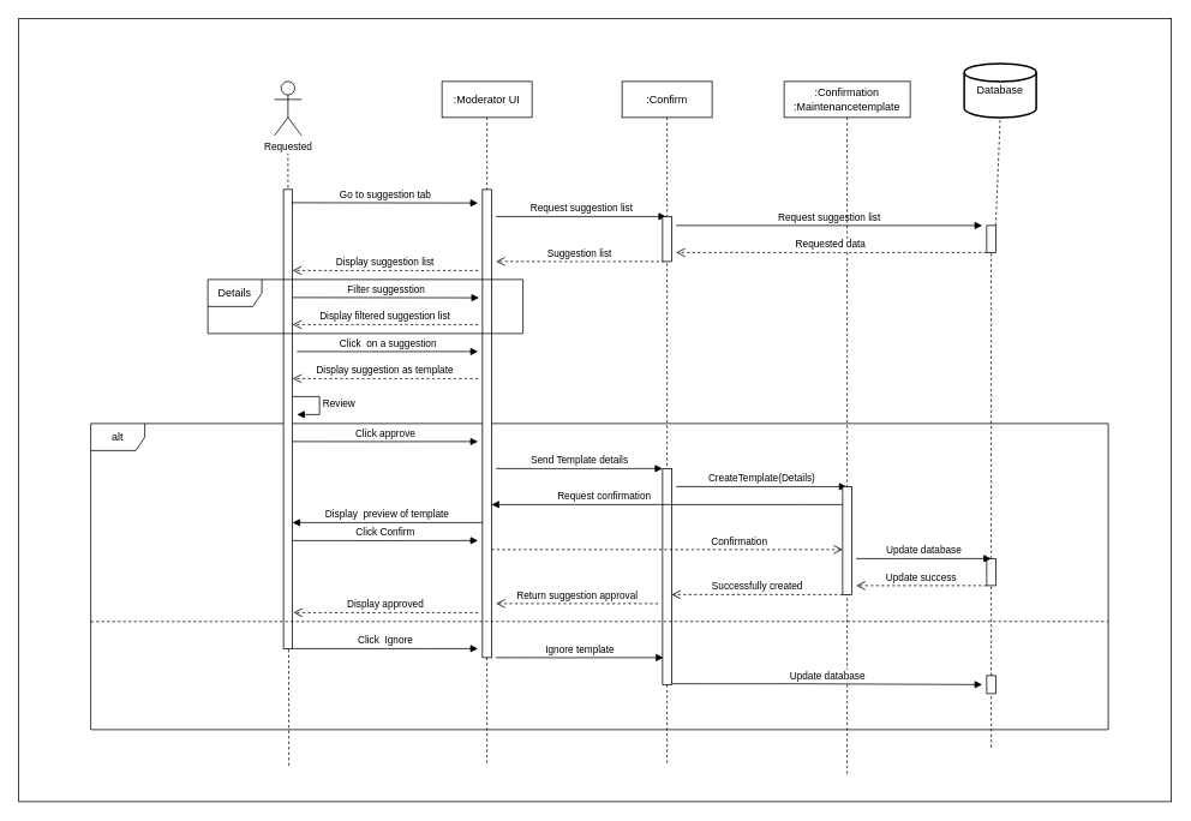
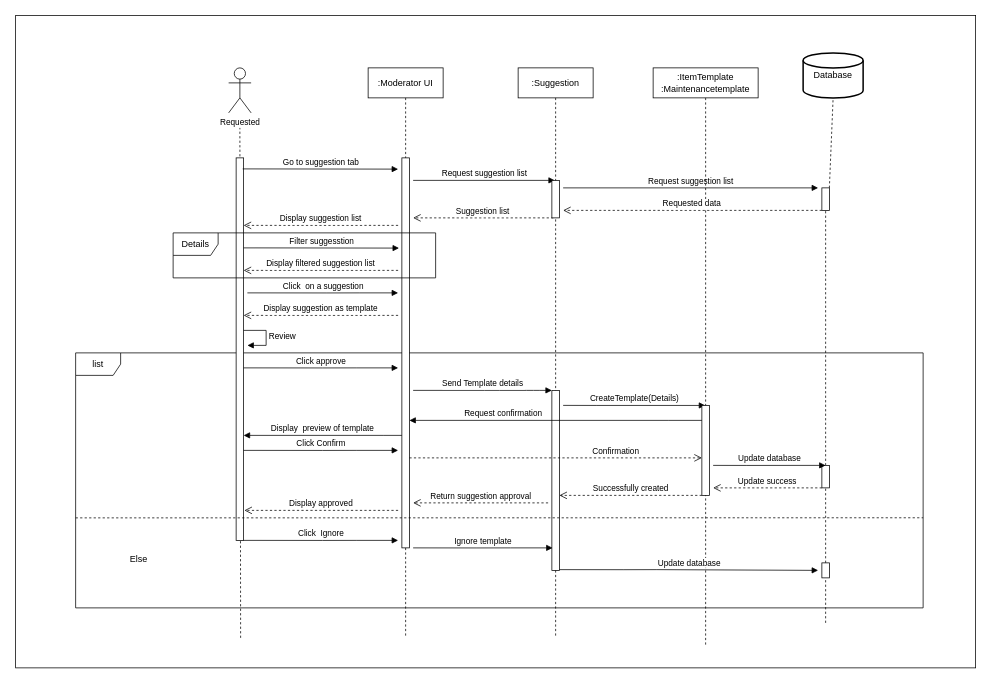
  <mxCell id="0" />
  <mxCell id="1" parent="0" />
- <mxCell id="2" value="alt" style="shape=umlFrame;whiteSpace=wrap;html=1;" vertex="1" parent="1"><mxGeometry x="100" y="470" width="1130" height="340" as="geometry" /></mxCell>
+ <mxCell id="2" value="list" style="shape=umlFrame;whiteSpace=wrap;html=1;" vertex="1" parent="1"><mxGeometry x="100" y="470" width="1130" height="340" as="geometry" /></mxCell>
  <mxCell id="3" value=":Moderator UI" style="shape=umlLifeline;perimeter=lifelinePerimeter;container=1;collapsible=0;recursiveResize=0;rounded=0;shadow=0;strokeWidth=1;" vertex="1" parent="1"><mxGeometry x="490" y="90" width="100" height="760" as="geometry" /></mxCell>
  <mxCell id="4" value="" style="points=[];perimeter=orthogonalPerimeter;rounded=0;shadow=0;strokeWidth=1;" vertex="1" parent="3"><mxGeometry x="45" y="120" width="10" height="520" as="geometry" /></mxCell>
  <mxCell id="5" value="Display filtered suggestion list" style="verticalAlign=bottom;endArrow=open;dashed=1;endSize=8;shadow=0;strokeWidth=1;" edge="1" parent="3"><mxGeometry relative="1" as="geometry"><mxPoint x="-166" y="270" as="targetPoint" /><mxPoint x="40" y="270" as="sourcePoint" /></mxGeometry></mxCell>
  <mxCell id="6" value="Display approved" style="html=1;verticalAlign=bottom;endArrow=open;dashed=1;endSize=8;rounded=0;fontSize=11;entryX=1;entryY=0.8;entryDx=0;entryDy=0;entryPerimeter=0;" edge="1" parent="3"><mxGeometry relative="1" as="geometry"><mxPoint x="40" y="590" as="sourcePoint" /><mxPoint x="-165" y="590" as="targetPoint" /></mxGeometry></mxCell>
- <mxCell id="7" value=":Confirm" style="shape=umlLifeline;perimeter=lifelinePerimeter;container=1;collapsible=0;recursiveResize=0;rounded=0;shadow=0;strokeWidth=1;" vertex="1" parent="1"><mxGeometry x="690" y="90" width="100" height="760" as="geometry" /></mxCell>
+ <mxCell id="7" value=":Suggestion" style="shape=umlLifeline;perimeter=lifelinePerimeter;container=1;collapsible=0;recursiveResize=0;rounded=0;shadow=0;strokeWidth=1;" vertex="1" parent="1"><mxGeometry x="690" y="90" width="100" height="760" as="geometry" /></mxCell>
  <mxCell id="8" value="" style="points=[];perimeter=orthogonalPerimeter;rounded=0;shadow=0;strokeWidth=1;" vertex="1" parent="7"><mxGeometry x="45" y="430" width="10" height="240" as="geometry" /></mxCell>
  <mxCell id="9" value="Request suggestion list" style="html=1;verticalAlign=bottom;endArrow=block;rounded=0;fontSize=11;exitX=1.379;exitY=0.086;exitDx=0;exitDy=0;exitPerimeter=0;entryX=0.4;entryY=0;entryDx=0;entryDy=0;entryPerimeter=0;" edge="1" parent="7" target="11"><mxGeometry width="80" relative="1" as="geometry"><mxPoint x="-140" y="150.0" as="sourcePoint" /><mxPoint x="40" y="150" as="targetPoint" /></mxGeometry></mxCell>
  <mxCell id="10" value="Suggestion list" style="verticalAlign=bottom;endArrow=open;dashed=1;endSize=8;shadow=0;strokeWidth=1;" edge="1" parent="7"><mxGeometry relative="1" as="geometry"><mxPoint x="-140" y="200" as="targetPoint" /><mxPoint x="47" y="200" as="sourcePoint" /></mxGeometry></mxCell>
  <mxCell id="11" value="" style="html=1;points=[];perimeter=orthogonalPerimeter;fontSize=11;" vertex="1" parent="7"><mxGeometry x="45" y="150" width="10" height="50" as="geometry" /></mxCell>
  <mxCell id="12" value="Return suggestion approval" style="html=1;verticalAlign=bottom;endArrow=open;dashed=1;endSize=8;rounded=0;fontSize=11;" edge="1" parent="7"><mxGeometry relative="1" as="geometry"><mxPoint x="40" y="580" as="sourcePoint" /><mxPoint x="-140" y="580" as="targetPoint" /></mxGeometry></mxCell>
  <mxCell id="13" value="&lt;font style=&quot;font-size: 11px;&quot;&gt;Requested&lt;/font&gt;" style="shape=umlActor;verticalLabelPosition=bottom;verticalAlign=top;html=1;fontSize=4;" vertex="1" parent="1"><mxGeometry x="304" y="90" width="30" height="60" as="geometry" /></mxCell>
  <mxCell id="14" value="" style="endArrow=none;dashed=1;html=1;rounded=0;fontSize=9;startArrow=none;" edge="1" parent="1"><mxGeometry width="50" height="50" relative="1" as="geometry"><mxPoint x="320" y="850" as="sourcePoint" /><mxPoint x="319" y="170" as="targetPoint" /></mxGeometry></mxCell>
  <mxCell id="15" value="" style="html=1;points=[];perimeter=orthogonalPerimeter;fontSize=9;" vertex="1" parent="1"><mxGeometry x="314" y="210" width="10" height="510" as="geometry" /></mxCell>
  <mxCell id="16" value="Database" style="strokeWidth=2;html=1;shape=mxgraph.flowchart.database;whiteSpace=wrap;" vertex="1" parent="1"><mxGeometry x="1070" y="70" width="80" height="60" as="geometry" /></mxCell>
  <mxCell id="17" value="" style="endArrow=none;dashed=1;html=1;rounded=0;entryX=0.5;entryY=1;entryDx=0;entryDy=0;entryPerimeter=0;startArrow=none;" edge="1" parent="1" source="38" target="16"><mxGeometry width="50" height="50" relative="1" as="geometry"><mxPoint x="1100" y="710" as="sourcePoint" /><mxPoint x="1100" y="150" as="targetPoint" /></mxGeometry></mxCell>
  <mxCell id="18" value="Go to suggestion tab" style="html=1;verticalAlign=bottom;endArrow=block;rounded=0;fontSize=11;exitX=1.379;exitY=0.086;exitDx=0;exitDy=0;exitPerimeter=0;" edge="1" parent="1"><mxGeometry width="80" relative="1" as="geometry"><mxPoint x="322.79" y="224.7" as="sourcePoint" /><mxPoint x="530" y="225" as="targetPoint" /></mxGeometry></mxCell>
  <mxCell id="19" value="Click&amp;nbsp; on a suggestion" style="html=1;verticalAlign=bottom;endArrow=block;rounded=0;fontSize=11;exitX=1;exitY=0.622;exitDx=0;exitDy=0;exitPerimeter=0;" edge="1" parent="1"><mxGeometry width="80" relative="1" as="geometry"><mxPoint x="329" y="390" as="sourcePoint" /><mxPoint x="530" y="390" as="targetPoint" /><Array as="points"><mxPoint x="434" y="390.1" /><mxPoint x="479" y="390" /></Array></mxGeometry></mxCell>
  <mxCell id="20" value="" style="endArrow=none;dashed=1;html=1;rounded=0;entryX=0.5;entryY=1;entryDx=0;entryDy=0;entryPerimeter=0;startArrow=none;" edge="1" parent="1" source="45"><mxGeometry width="50" height="50" relative="1" as="geometry"><mxPoint x="1100" y="830" as="sourcePoint" /><mxPoint x="1100" y="620" as="targetPoint" /></mxGeometry></mxCell>
  <mxCell id="21" value="CreateTemplate(Details)" style="html=1;verticalAlign=bottom;endArrow=block;rounded=0;fontSize=11;" edge="1" parent="1" target="27"><mxGeometry width="80" relative="1" as="geometry"><mxPoint x="750" y="540" as="sourcePoint" /><mxPoint x="910" y="540.1" as="targetPoint" /><Array as="points"><mxPoint x="795" y="540.1" /></Array></mxGeometry></mxCell>
+ <mxCell id="22" value="Else" style="text;html=1;align=center;verticalAlign=middle;resizable=0;points=[];autosize=1;strokeColor=none;fillColor=none;" vertex="1" parent="1"><mxGeometry x="159" y="730" width="50" height="30" as="geometry" /></mxCell>
  <mxCell id="23" value="Display suggestion as template" style="verticalAlign=bottom;endArrow=open;dashed=1;endSize=8;shadow=0;strokeWidth=1;" edge="1" parent="1"><mxGeometry relative="1" as="geometry"><mxPoint x="324" y="420" as="targetPoint" /><mxPoint x="530" y="420" as="sourcePoint" /></mxGeometry></mxCell>
  <mxCell id="24" value="Click approve" style="html=1;verticalAlign=bottom;endArrow=block;rounded=0;fontSize=11;exitX=1;exitY=0.622;exitDx=0;exitDy=0;exitPerimeter=0;" edge="1" parent="1"><mxGeometry width="80" relative="1" as="geometry"><mxPoint x="324" y="490" as="sourcePoint" /><mxPoint x="530" y="490" as="targetPoint" /><Array as="points"><mxPoint x="429" y="490.1" /><mxPoint x="474" y="490" /></Array></mxGeometry></mxCell>
  <mxCell id="25" value="" style="endArrow=none;dashed=1;html=1;rounded=0;entryX=1;entryY=0.529;entryDx=0;entryDy=0;entryPerimeter=0;" edge="1" parent="1"><mxGeometry width="50" height="50" relative="1" as="geometry"><mxPoint x="100" y="690" as="sourcePoint" /><mxPoint x="1230" y="689.86" as="targetPoint" /></mxGeometry></mxCell>
  <mxCell id="26" value="Request suggestion list" style="html=1;verticalAlign=bottom;endArrow=block;rounded=0;fontSize=11;" edge="1" parent="1"><mxGeometry width="80" relative="1" as="geometry"><mxPoint x="750" y="250" as="sourcePoint" /><mxPoint x="1090" y="250" as="targetPoint" /></mxGeometry></mxCell>
- <mxCell id="27" value="&lt;div&gt;:Confirmation&lt;/div&gt;&lt;div&gt;:Maintenancetemplate&lt;br&gt;&lt;/div&gt;" style="shape=umlLifeline;perimeter=lifelinePerimeter;whiteSpace=wrap;html=1;container=1;collapsible=0;recursiveResize=0;outlineConnect=0;" vertex="1" parent="1"><mxGeometry x="870" y="90" width="140" height="770" as="geometry" /></mxCell>
+ <mxCell id="27" value="&lt;div&gt;:ItemTemplate&lt;/div&gt;&lt;div&gt;:Maintenancetemplate&lt;br&gt;&lt;/div&gt;" style="shape=umlLifeline;perimeter=lifelinePerimeter;whiteSpace=wrap;html=1;container=1;collapsible=0;recursiveResize=0;outlineConnect=0;" vertex="1" parent="1"><mxGeometry x="870" y="90" width="140" height="770" as="geometry" /></mxCell>
  <mxCell id="28" value="" style="html=1;points=[];perimeter=orthogonalPerimeter;fontSize=11;" vertex="1" parent="27"><mxGeometry x="65" y="450" width="10" height="120" as="geometry" /></mxCell>
  <mxCell id="29" value="Update database" style="html=1;verticalAlign=bottom;endArrow=block;rounded=0;fontSize=11;" edge="1" parent="27"><mxGeometry width="80" relative="1" as="geometry"><mxPoint x="-125" y="669" as="sourcePoint" /><mxPoint x="220" y="670" as="targetPoint" /><Array as="points"><mxPoint x="-40" y="669.1" /><mxPoint x="5" y="669" /></Array></mxGeometry></mxCell>
  <mxCell id="30" value="Requested data" style="verticalAlign=bottom;endArrow=open;dashed=1;endSize=8;shadow=0;strokeWidth=1;" edge="1" parent="1"><mxGeometry relative="1" as="geometry"><mxPoint x="750" y="280" as="targetPoint" /><mxPoint x="1095" y="280" as="sourcePoint" /></mxGeometry></mxCell>
  <mxCell id="31" value="Display suggestion list" style="verticalAlign=bottom;endArrow=open;dashed=1;endSize=8;shadow=0;strokeWidth=1;" edge="1" parent="1"><mxGeometry relative="1" as="geometry"><mxPoint x="324" y="300" as="targetPoint" /><mxPoint x="530" y="300" as="sourcePoint" /></mxGeometry></mxCell>
  <mxCell id="32" value="Filter suggesstion" style="html=1;verticalAlign=bottom;endArrow=block;rounded=0;fontSize=11;exitX=1.379;exitY=0.086;exitDx=0;exitDy=0;exitPerimeter=0;" edge="1" parent="1"><mxGeometry width="80" relative="1" as="geometry"><mxPoint x="324" y="330" as="sourcePoint" /><mxPoint x="531.21" y="330.3" as="targetPoint" /></mxGeometry></mxCell>
  <mxCell id="33" value="Details" style="shape=umlFrame;whiteSpace=wrap;html=1;" vertex="1" parent="1"><mxGeometry x="230" y="310" width="350" height="60" as="geometry" /></mxCell>
  <mxCell id="34" value="Review" style="edgeStyle=orthogonalEdgeStyle;html=1;align=left;spacingLeft=2;endArrow=block;rounded=0;entryX=1;entryY=0;" edge="1" parent="1"><mxGeometry relative="1" as="geometry"><mxPoint x="324" y="440" as="sourcePoint" /><Array as="points"><mxPoint x="354" y="440" /></Array><mxPoint x="329" y="460" as="targetPoint" /></mxGeometry></mxCell>
  <mxCell id="35" value="Send Template details" style="verticalAlign=bottom;endArrow=block;shadow=0;strokeWidth=1;" edge="1" parent="1"><mxGeometry relative="1" as="geometry"><mxPoint x="550" y="520" as="sourcePoint" /><mxPoint x="735" y="520" as="targetPoint" /><Array as="points"><mxPoint x="655" y="520" /><mxPoint x="711" y="520" /></Array></mxGeometry></mxCell>
  <mxCell id="36" value="Request confirmation" style="html=1;verticalAlign=bottom;endArrow=block;rounded=0;fontSize=11;" edge="1" parent="1" source="28" target="4"><mxGeometry x="0.359" width="80" relative="1" as="geometry"><mxPoint x="940.5" y="550" as="sourcePoint" /><mxPoint x="1100" y="550" as="targetPoint" /><Array as="points"><mxPoint x="890" y="560" /></Array><mxPoint as="offset" /></mxGeometry></mxCell>
  <mxCell id="37" value="Update success" style="html=1;verticalAlign=bottom;endArrow=open;dashed=1;endSize=8;rounded=0;fontSize=11;" edge="1" parent="1"><mxGeometry relative="1" as="geometry"><mxPoint x="1095" y="650" as="sourcePoint" /><mxPoint x="950" y="650" as="targetPoint" /></mxGeometry></mxCell>
  <mxCell id="38" value="" style="html=1;points=[];perimeter=orthogonalPerimeter;fontSize=11;" vertex="1" parent="1"><mxGeometry x="1095" y="250" width="10" height="30" as="geometry" /></mxCell>
  <mxCell id="39" value="" style="endArrow=none;dashed=1;html=1;rounded=0;entryX=0.5;entryY=1;entryDx=0;entryDy=0;entryPerimeter=0;startArrow=none;" edge="1" parent="1" source="45" target="38"><mxGeometry width="50" height="50" relative="1" as="geometry"><mxPoint x="1100" y="550" as="sourcePoint" /><mxPoint x="1100" y="130" as="targetPoint" /></mxGeometry></mxCell>
  <mxCell id="40" value="Click&amp;nbsp; Ignore" style="html=1;verticalAlign=bottom;endArrow=block;rounded=0;fontSize=11;exitX=1;exitY=0.622;exitDx=0;exitDy=0;exitPerimeter=0;" edge="1" parent="1"><mxGeometry width="80" relative="1" as="geometry"><mxPoint x="324" y="720" as="sourcePoint" /><mxPoint x="530" y="720" as="targetPoint" /><Array as="points"><mxPoint x="429" y="720.1" /><mxPoint x="474" y="720" /></Array></mxGeometry></mxCell>
  <mxCell id="41" value="Successfully created" style="html=1;verticalAlign=bottom;endArrow=open;dashed=1;endSize=8;rounded=0;fontSize=11;" edge="1" parent="1"><mxGeometry relative="1" as="geometry"><mxPoint x="935" y="660" as="sourcePoint" /><mxPoint x="745" y="660" as="targetPoint" /><Array as="points"><mxPoint x="890" y="660" /></Array></mxGeometry></mxCell>
  <mxCell id="42" value="Display&amp;nbsp; preview of template" style="html=1;verticalAlign=bottom;endArrow=block;rounded=0;" edge="1" parent="1" source="4" target="15"><mxGeometry width="80" relative="1" as="geometry"><mxPoint x="430" y="610" as="sourcePoint" /><mxPoint x="510" y="610" as="targetPoint" /><Array as="points"><mxPoint x="510" y="580" /></Array></mxGeometry></mxCell>
  <mxCell id="43" value="Click Confirm" style="html=1;verticalAlign=bottom;endArrow=block;rounded=0;fontSize=11;exitX=1;exitY=0.622;exitDx=0;exitDy=0;exitPerimeter=0;" edge="1" parent="1"><mxGeometry width="80" relative="1" as="geometry"><mxPoint x="324" y="600" as="sourcePoint" /><mxPoint x="530" y="600" as="targetPoint" /><Array as="points"><mxPoint x="429" y="600.1" /><mxPoint x="474" y="600" /></Array></mxGeometry></mxCell>
  <mxCell id="44" value="Confirmation" style="html=1;verticalAlign=bottom;endArrow=open;dashed=1;endSize=8;rounded=0;" edge="1" parent="1" source="4" target="28"><mxGeometry x="0.41" relative="1" as="geometry"><mxPoint x="650" y="610" as="sourcePoint" /><mxPoint x="570" y="610" as="targetPoint" /><Array as="points"><mxPoint x="610" y="610" /></Array><mxPoint as="offset" /></mxGeometry></mxCell>
  <mxCell id="45" value="" style="html=1;points=[];perimeter=orthogonalPerimeter;fontSize=11;" vertex="1" parent="1"><mxGeometry x="1095" y="620" width="10" height="30" as="geometry" /></mxCell>
  <mxCell id="46" value="" style="endArrow=none;dashed=1;html=1;rounded=0;entryX=0.5;entryY=1;entryDx=0;entryDy=0;entryPerimeter=0;startArrow=none;" edge="1" parent="1" source="49" target="45"><mxGeometry width="50" height="50" relative="1" as="geometry"><mxPoint x="1100" y="830" as="sourcePoint" /><mxPoint x="1100" y="620" as="targetPoint" /></mxGeometry></mxCell>
  <mxCell id="47" value="Update database" style="html=1;verticalAlign=bottom;endArrow=block;rounded=0;fontSize=11;" edge="1" parent="1"><mxGeometry width="80" relative="1" as="geometry"><mxPoint x="950" y="620" as="sourcePoint" /><mxPoint x="1100" y="620" as="targetPoint" /><Array as="points"><mxPoint x="995" y="620.1" /></Array></mxGeometry></mxCell>
  <mxCell id="48" value="Ignore template" style="html=1;verticalAlign=bottom;endArrow=block;rounded=0;fontSize=11;" edge="1" parent="1"><mxGeometry width="80" relative="1" as="geometry"><mxPoint x="550" y="730" as="sourcePoint" /><mxPoint x="736" y="730" as="targetPoint" /><Array as="points"><mxPoint x="635" y="730.1" /><mxPoint x="680" y="730" /></Array></mxGeometry></mxCell>
  <mxCell id="49" value="" style="html=1;points=[];perimeter=orthogonalPerimeter;fontSize=11;" vertex="1" parent="1"><mxGeometry x="1095" y="750" width="10" height="20" as="geometry" /></mxCell>
  <mxCell id="50" value="" style="endArrow=none;dashed=1;html=1;rounded=0;entryX=0.5;entryY=1;entryDx=0;entryDy=0;entryPerimeter=0;" edge="1" parent="1" target="49"><mxGeometry width="50" height="50" relative="1" as="geometry"><mxPoint x="1100" y="830" as="sourcePoint" /><mxPoint x="1100" y="650" as="targetPoint" /></mxGeometry></mxCell>
  <mxCell id="51" value="" style="rounded=0;whiteSpace=wrap;html=1;fillColor=none;" vertex="1" parent="1"><mxGeometry x="20" y="20" width="1280" height="870" as="geometry" /></mxCell>
